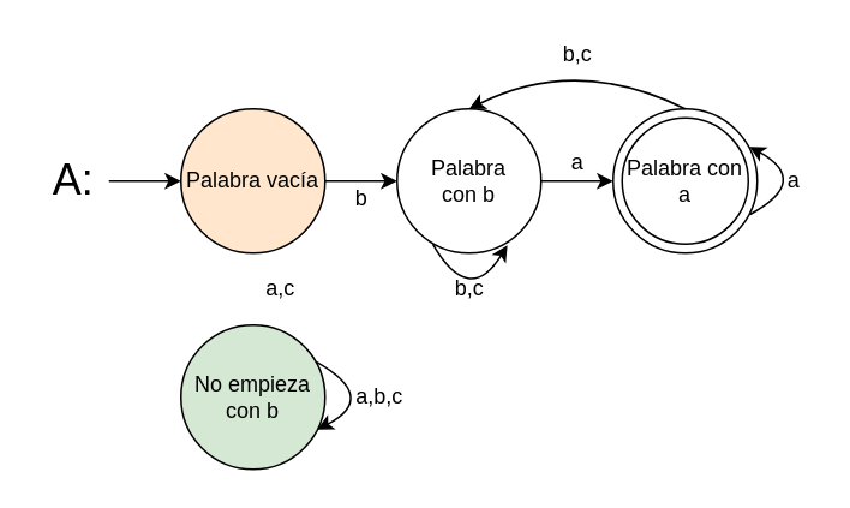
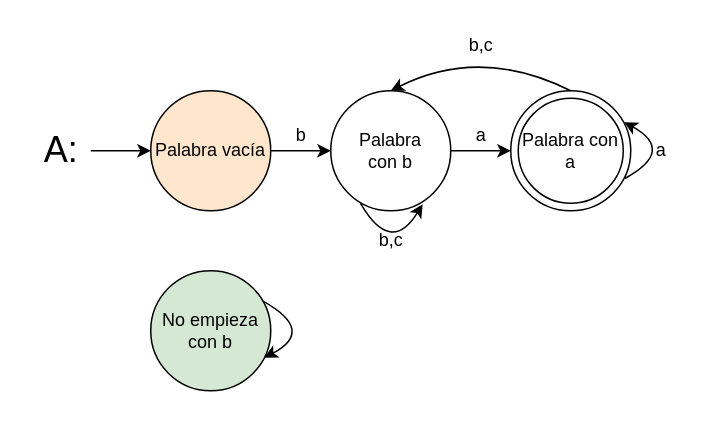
  <mxCell id="0" />
  <mxCell id="1" parent="0" />
  <mxCell id="2" value="Palabra vacía" style="ellipse;whiteSpace=wrap;html=1;aspect=fixed;fillColor=#ffe6cc;" vertex="1" parent="1"><mxGeometry x="100" y="60" width="80" height="80" as="geometry" /></mxCell>
  <mxCell id="3" value="&lt;font style=&quot;font-size: 24px&quot;&gt;A:&lt;/font&gt;" style="text;html=1;align=center;verticalAlign=middle;resizable=0;points=[];autosize=1;" vertex="1" parent="1"><mxGeometry x="20" y="90" width="40" height="20" as="geometry" /></mxCell>
  <mxCell id="4" value="" style="endArrow=classic;html=1;entryX=0;entryY=0.5;entryDx=0;entryDy=0;" edge="1" parent="1" target="2"><mxGeometry width="50" height="50" relative="1" as="geometry"><mxPoint x="60" y="100" as="sourcePoint" /><mxPoint x="420" y="230" as="targetPoint" /></mxGeometry></mxCell>
  <mxCell id="5" value="" style="ellipse;whiteSpace=wrap;html=1;aspect=fixed;" vertex="1" parent="1"><mxGeometry x="220" y="60" width="80" height="80" as="geometry" /></mxCell>
  <mxCell id="6" value="" style="endArrow=classic;html=1;entryX=0;entryY=0.5;entryDx=0;entryDy=0;exitX=1;exitY=0.5;exitDx=0;exitDy=0;" edge="1" parent="1" source="2" target="5"><mxGeometry width="50" height="50" relative="1" as="geometry"><mxPoint x="210" y="160" as="sourcePoint" /><mxPoint x="260" y="110" as="targetPoint" /></mxGeometry></mxCell>
- <mxCell id="7" value="b" style="text;html=1;align=center;verticalAlign=middle;resizable=0;points=[];autosize=1;" vertex="1" parent="1"><mxGeometry x="190" y="100" width="20" height="20" as="geometry" /></mxCell>
+ <mxCell id="7" value="b" style="text;html=1;align=center;verticalAlign=middle;resizable=0;points=[];autosize=1;" vertex="1" parent="1"><mxGeometry x="190" y="80" width="20" height="20" as="geometry" /></mxCell>
  <mxCell id="8" value="Palabra con b" style="text;html=1;strokeColor=none;fillColor=none;align=center;verticalAlign=middle;whiteSpace=wrap;rounded=0;" vertex="1" parent="1"><mxGeometry x="240" y="90" width="40" height="20" as="geometry" /></mxCell>
  <mxCell id="9" value="No empieza con b" style="ellipse;whiteSpace=wrap;html=1;aspect=fixed;fillColor=#d5e8d4;" vertex="1" parent="1"><mxGeometry x="100" y="180" width="80" height="80" as="geometry" /></mxCell>
- <mxCell id="10" value="a,c" style="text;html=1;align=center;verticalAlign=middle;resizable=0;points=[];autosize=1;" vertex="1" parent="1"><mxGeometry x="140" y="150" width="30" height="20" as="geometry" /></mxCell>
- <mxCell id="11" value="a,b,c" style="text;html=1;align=center;verticalAlign=middle;resizable=0;points=[];autosize=1;" vertex="1" parent="1"><mxGeometry x="190" y="210" width="40" height="20" as="geometry" /></mxCell>
  <mxCell id="12" value="" style="endArrow=classic;html=1;exitX=1;exitY=0.5;exitDx=0;exitDy=0;" edge="1" parent="1" source="5"><mxGeometry width="50" height="50" relative="1" as="geometry"><mxPoint x="290" y="150" as="sourcePoint" /><mxPoint x="340" y="100" as="targetPoint" /></mxGeometry></mxCell>
  <mxCell id="13" value="a" style="text;html=1;align=center;verticalAlign=middle;resizable=0;points=[];autosize=1;" vertex="1" parent="1"><mxGeometry x="310" y="80" width="20" height="20" as="geometry" /></mxCell>
  <mxCell id="14" value="" style="ellipse;whiteSpace=wrap;html=1;aspect=fixed;" vertex="1" parent="1"><mxGeometry x="340" y="60" width="80" height="80" as="geometry" /></mxCell>
  <mxCell id="15" value="Palabra con a" style="ellipse;whiteSpace=wrap;html=1;aspect=fixed;" vertex="1" parent="1"><mxGeometry x="345" y="65" width="70" height="70" as="geometry" /></mxCell>
  <mxCell id="16" value="b,c" style="text;html=1;align=center;verticalAlign=middle;resizable=0;points=[];autosize=1;" vertex="1" parent="1"><mxGeometry x="305" y="20" width="30" height="20" as="geometry" /></mxCell>
  <mxCell id="17" value="a" style="text;html=1;align=center;verticalAlign=middle;resizable=0;points=[];autosize=1;" vertex="1" parent="1"><mxGeometry x="430" y="90" width="20" height="20" as="geometry" /></mxCell>
  <mxCell id="18" value="b,c" style="text;html=1;align=center;verticalAlign=middle;resizable=0;points=[];autosize=1;" vertex="1" parent="1"><mxGeometry x="245" y="150" width="30" height="20" as="geometry" /></mxCell>
  <mxCell id="19" value="" style="endArrow=classic;html=1;entryX=0.5;entryY=0;entryDx=0;entryDy=0;exitX=0.5;exitY=0;exitDx=0;exitDy=0;curved=1;" edge="1" parent="1" source="14" target="5"><mxGeometry width="50" height="50" relative="1" as="geometry"><mxPoint x="220" y="140" as="sourcePoint" /><mxPoint x="270" y="90" as="targetPoint" /><Array as="points"><mxPoint x="320" y="30" /></Array></mxGeometry></mxCell>
  <mxCell id="20" value="" style="endArrow=classic;html=1;exitX=0.951;exitY=0.731;exitDx=0;exitDy=0;exitPerimeter=0;entryX=0.945;entryY=0.261;entryDx=0;entryDy=0;entryPerimeter=0;curved=1;" edge="1" parent="1" source="14" target="14"><mxGeometry width="50" height="50" relative="1" as="geometry"><mxPoint x="390" y="140" as="sourcePoint" /><mxPoint x="440" y="90" as="targetPoint" /><Array as="points"><mxPoint x="450" y="100" /></Array></mxGeometry></mxCell>
  <mxCell id="21" value="" style="endArrow=classic;html=1;exitX=0.939;exitY=0.255;exitDx=0;exitDy=0;exitPerimeter=0;entryX=0.945;entryY=0.725;entryDx=0;entryDy=0;entryPerimeter=0;curved=1;" edge="1" parent="1" source="9" target="9"><mxGeometry width="50" height="50" relative="1" as="geometry"><mxPoint x="220" y="240" as="sourcePoint" /><mxPoint x="270" y="190" as="targetPoint" /><Array as="points"><mxPoint x="210" y="220" /></Array></mxGeometry></mxCell>
  <mxCell id="22" value="" style="endArrow=classic;html=1;exitX=0.248;exitY=0.939;exitDx=0;exitDy=0;exitPerimeter=0;entryX=0.766;entryY=0.945;entryDx=0;entryDy=0;entryPerimeter=0;curved=1;" edge="1" parent="1" source="5" target="5"><mxGeometry width="50" height="50" relative="1" as="geometry"><mxPoint x="290" y="240" as="sourcePoint" /><mxPoint x="340" y="190" as="targetPoint" /><Array as="points"><mxPoint x="260" y="170" /></Array></mxGeometry></mxCell>
